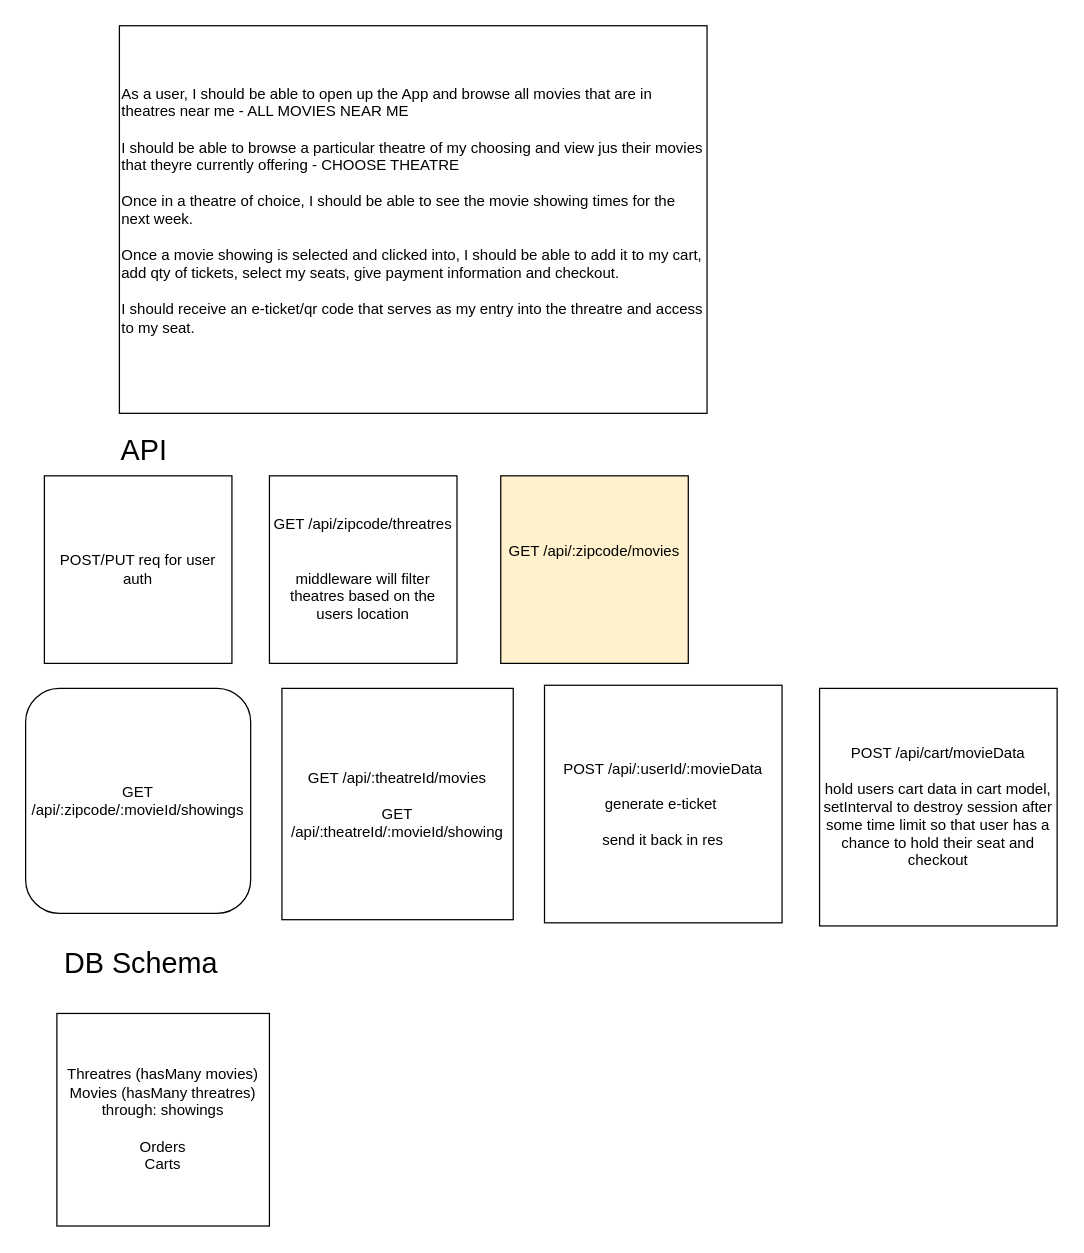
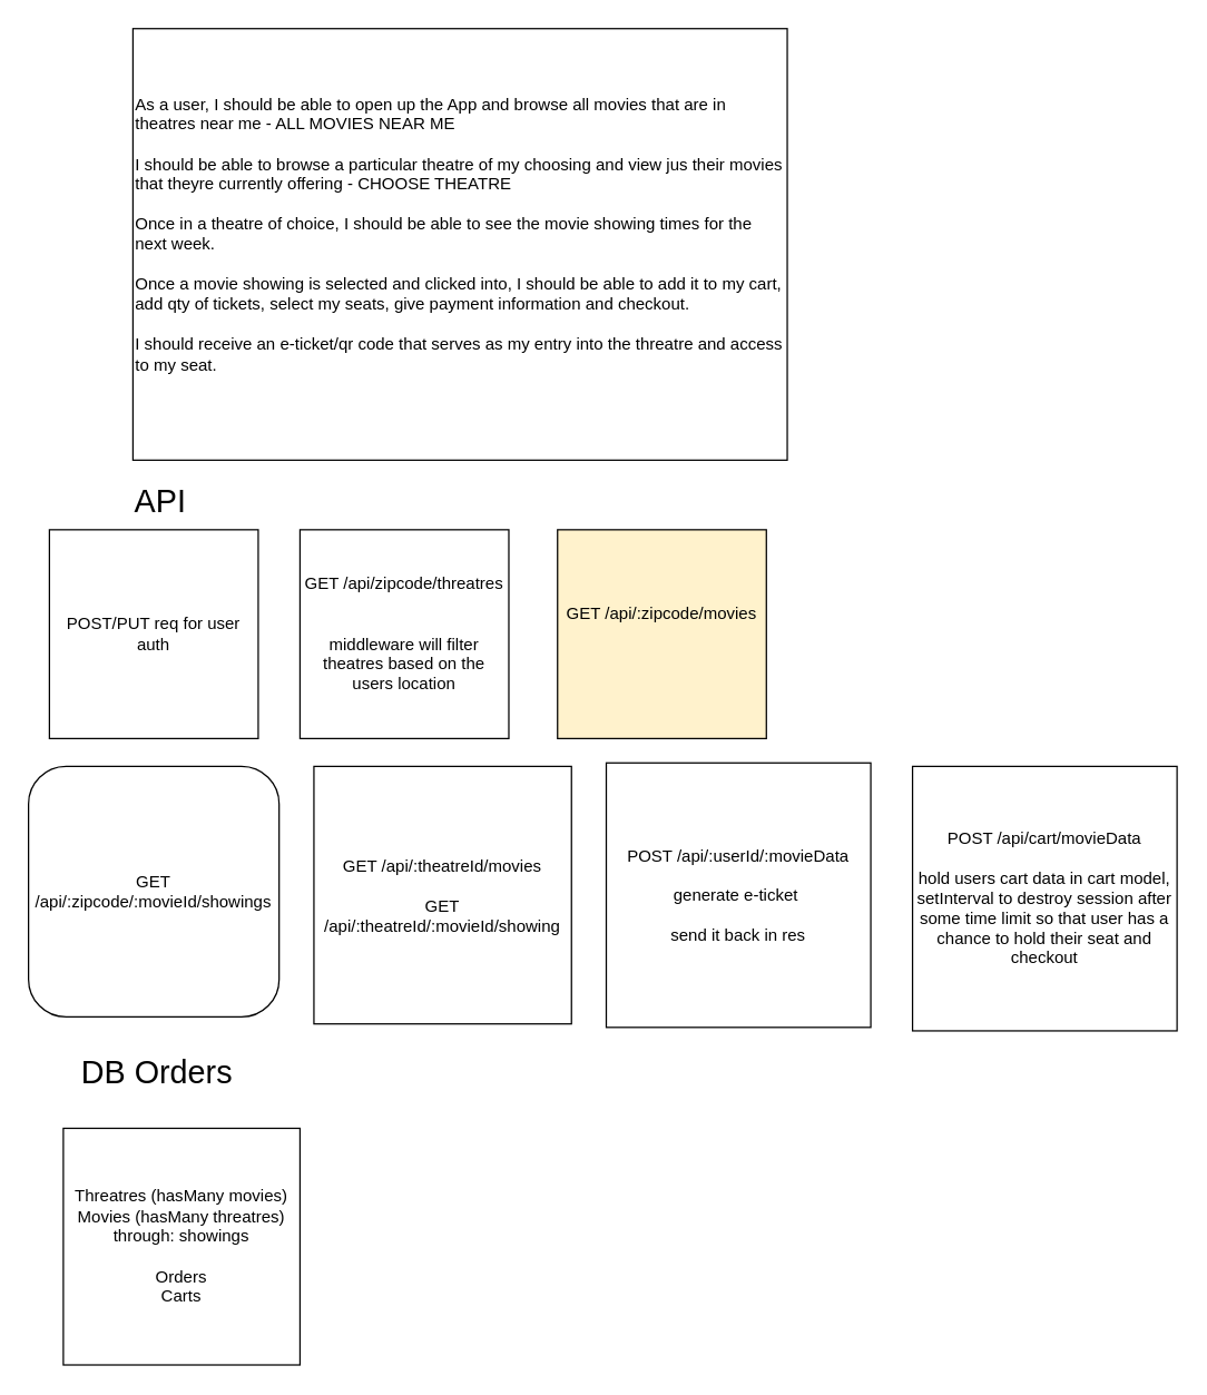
  <mxCell id="0" />
  <mxCell id="1" parent="0" />
  <mxCell id="2" value="As a user, I should be able to open up the App and browse all movies that are in theatres near me - ALL MOVIES NEAR ME&lt;br&gt;&lt;br&gt;I should be able to browse a particular theatre of my choosing and view jus their movies that theyre currently offering - CHOOSE THEATRE&lt;br&gt;&lt;br&gt;Once in a theatre of choice, I should be able to see the movie showing times for the next week.&lt;br&gt;&lt;br&gt;Once a movie showing is selected and clicked into, I should be able to add it to my cart, add qty of tickets, select my seats, give payment information and checkout.&lt;br&gt;&lt;br&gt;I should receive an e-ticket/qr code that serves as my entry into the threatre and access to my seat.&lt;br&gt;&lt;br&gt;" style="rounded=0;whiteSpace=wrap;html=1;align=left;" vertex="1" parent="1"><mxGeometry x="95" y="20" width="470" height="310" as="geometry" /></mxCell>
  <mxCell id="3" value="POST/PUT req for user auth" style="whiteSpace=wrap;html=1;aspect=fixed;" vertex="1" parent="1"><mxGeometry x="35" y="380" width="150" height="150" as="geometry" /></mxCell>
  <mxCell id="4" value="&lt;font style=&quot;font-size: 23px&quot;&gt;API&lt;/font&gt;" style="text;html=1;strokeColor=none;fillColor=none;align=center;verticalAlign=middle;whiteSpace=wrap;rounded=0;" vertex="1" parent="1"><mxGeometry x="95" y="350" width="40" height="20" as="geometry" /></mxCell>
- <mxCell id="5" value="&lt;font style=&quot;font-size: 23px&quot;&gt;DB Schema&lt;/font&gt;" style="text;html=1;strokeColor=none;fillColor=none;align=center;verticalAlign=middle;whiteSpace=wrap;rounded=0;" vertex="1" parent="1"><mxGeometry x="25" y="760" width="175" height="20" as="geometry" /></mxCell>
+ <mxCell id="5" value="&lt;font style=&quot;font-size: 23px&quot;&gt;DB Orders&lt;/font&gt;" style="text;html=1;strokeColor=none;fillColor=none;align=center;verticalAlign=middle;whiteSpace=wrap;rounded=0;" vertex="1" parent="1"><mxGeometry x="25" y="760" width="175" height="20" as="geometry" /></mxCell>
  <mxCell id="6" value="GET /api/zipcode/threatres&lt;br&gt;&lt;br&gt;&lt;br&gt;middleware will filter theatres based on the users location" style="whiteSpace=wrap;html=1;aspect=fixed;" vertex="1" parent="1"><mxGeometry x="215" y="380" width="150" height="150" as="geometry" /></mxCell>
  <mxCell id="7" value="GET /api/:theatreId/movies&lt;br&gt;&lt;br&gt;GET /api/:theatreId/:movieId/showing&lt;br&gt;" style="whiteSpace=wrap;html=1;aspect=fixed;" vertex="1" parent="1"><mxGeometry x="225" y="550" width="185" height="185" as="geometry" /></mxCell>
  <mxCell id="8" value="GET /api/:zipcode/movies&lt;br&gt;&lt;br&gt;&lt;br&gt;" style="whiteSpace=wrap;html=1;aspect=fixed;fillColor=#fff2cc;" vertex="1" parent="1"><mxGeometry x="400" y="380" width="150" height="150" as="geometry" /></mxCell>
  <mxCell id="9" value="GET /api/:zipcode/:movieId/showings" style="whiteSpace=wrap;html=1;aspect=fixed;rounded=1;" vertex="1" parent="1"><mxGeometry x="20" y="550" width="180" height="180" as="geometry" /></mxCell>
  <mxCell id="10" value="POST /api/:userId/:movieData&lt;br&gt;&lt;br&gt;generate e-ticket&amp;nbsp;&lt;br&gt;&lt;br&gt;send it back in res" style="whiteSpace=wrap;html=1;aspect=fixed;" vertex="1" parent="1"><mxGeometry x="435" y="547.5" width="190" height="190" as="geometry" /></mxCell>
  <mxCell id="11" value="Threatres (hasMany movies)&lt;br&gt;Movies (hasMany threatres)&lt;br&gt;through: showings&lt;br&gt;&lt;br&gt;Orders&lt;br&gt;Carts" style="whiteSpace=wrap;html=1;aspect=fixed;" vertex="1" parent="1"><mxGeometry x="45" y="810" width="170" height="170" as="geometry" /></mxCell>
  <mxCell id="12" value="POST /api/cart/movieData&lt;br&gt;&lt;br&gt;hold users cart data in cart model, setInterval to destroy session after some time limit so that user has a chance to hold their seat and checkout" style="whiteSpace=wrap;html=1;aspect=fixed;" vertex="1" parent="1"><mxGeometry x="655" y="550" width="190" height="190" as="geometry" /></mxCell>
